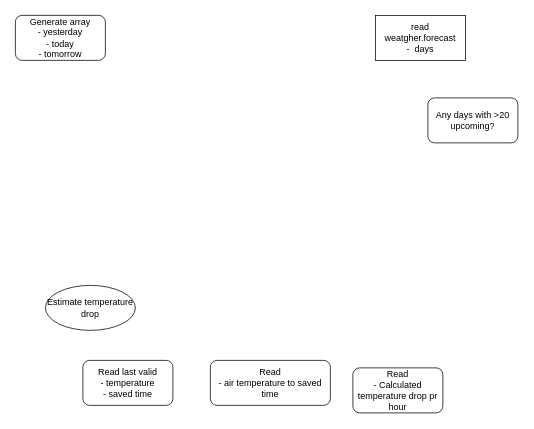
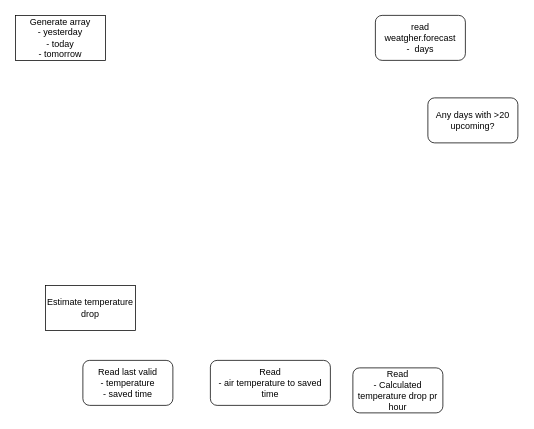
  <mxCell id="0" />
  <mxCell id="1" parent="0" />
- <mxCell id="2" value="Estimate temperature drop" style="ellipse;whiteSpace=wrap;html=1;" parent="1" vertex="1"><mxGeometry x="60" y="380" width="120" height="60" as="geometry" /></mxCell>
+ <mxCell id="2" value="Estimate temperature drop" style="rounded=0;whiteSpace=wrap;html=1;" parent="1" vertex="1"><mxGeometry x="60" y="380" width="120" height="60" as="geometry" /></mxCell>
  <mxCell id="3" value="Read last valid&lt;div&gt;- temperature&lt;/div&gt;&lt;div&gt;- saved time&lt;/div&gt;" style="rounded=1;whiteSpace=wrap;html=1;" parent="1" vertex="1"><mxGeometry x="110" y="480" width="120" height="60" as="geometry" /></mxCell>
  <mxCell id="4" value="Read&lt;div&gt;- air temperature to saved time&lt;/div&gt;" style="rounded=1;whiteSpace=wrap;html=1;" parent="1" vertex="1"><mxGeometry x="280" y="480" width="160" height="60" as="geometry" /></mxCell>
  <mxCell id="5" value="Read&lt;div&gt;- Calculated temperature drop pr hour&lt;/div&gt;" style="rounded=1;whiteSpace=wrap;html=1;" parent="1" vertex="1"><mxGeometry x="470" y="490" width="120" height="60" as="geometry" /></mxCell>
- <mxCell id="6" value="Generate array&lt;div&gt;- yesterday&lt;/div&gt;&lt;div&gt;- today&lt;/div&gt;&lt;div&gt;- tomorrow&lt;/div&gt;" style="whiteSpace=wrap;html=1;rounded=1;" parent="1" vertex="1"><mxGeometry x="20" y="20" width="120" height="60" as="geometry" /></mxCell>
+ <mxCell id="6" value="Generate array&lt;div&gt;- yesterday&lt;/div&gt;&lt;div&gt;- today&lt;/div&gt;&lt;div&gt;- tomorrow&lt;/div&gt;" style="rounded=0;whiteSpace=wrap;html=1;" parent="1" vertex="1"><mxGeometry x="20" y="20" width="120" height="60" as="geometry" /></mxCell>
  <mxCell id="7" value="Any days with &amp;gt;20 upcoming?" style="rounded=1;whiteSpace=wrap;html=1;" parent="1" vertex="1"><mxGeometry x="570" y="130" width="120" height="60" as="geometry" /></mxCell>
- <mxCell id="8" value="read weatgher.forecast&lt;div&gt;-&amp;nbsp; days&lt;/div&gt;" style="rounded=0;whiteSpace=wrap;html=1;" parent="1" vertex="1"><mxGeometry x="500" y="20" width="120" height="60" as="geometry" /></mxCell>
+ <mxCell id="8" value="read weatgher.forecast&lt;div&gt;-&amp;nbsp; days&lt;/div&gt;" style="whiteSpace=wrap;html=1;rounded=1;" parent="1" vertex="1"><mxGeometry x="500" y="20" width="120" height="60" as="geometry" /></mxCell>
